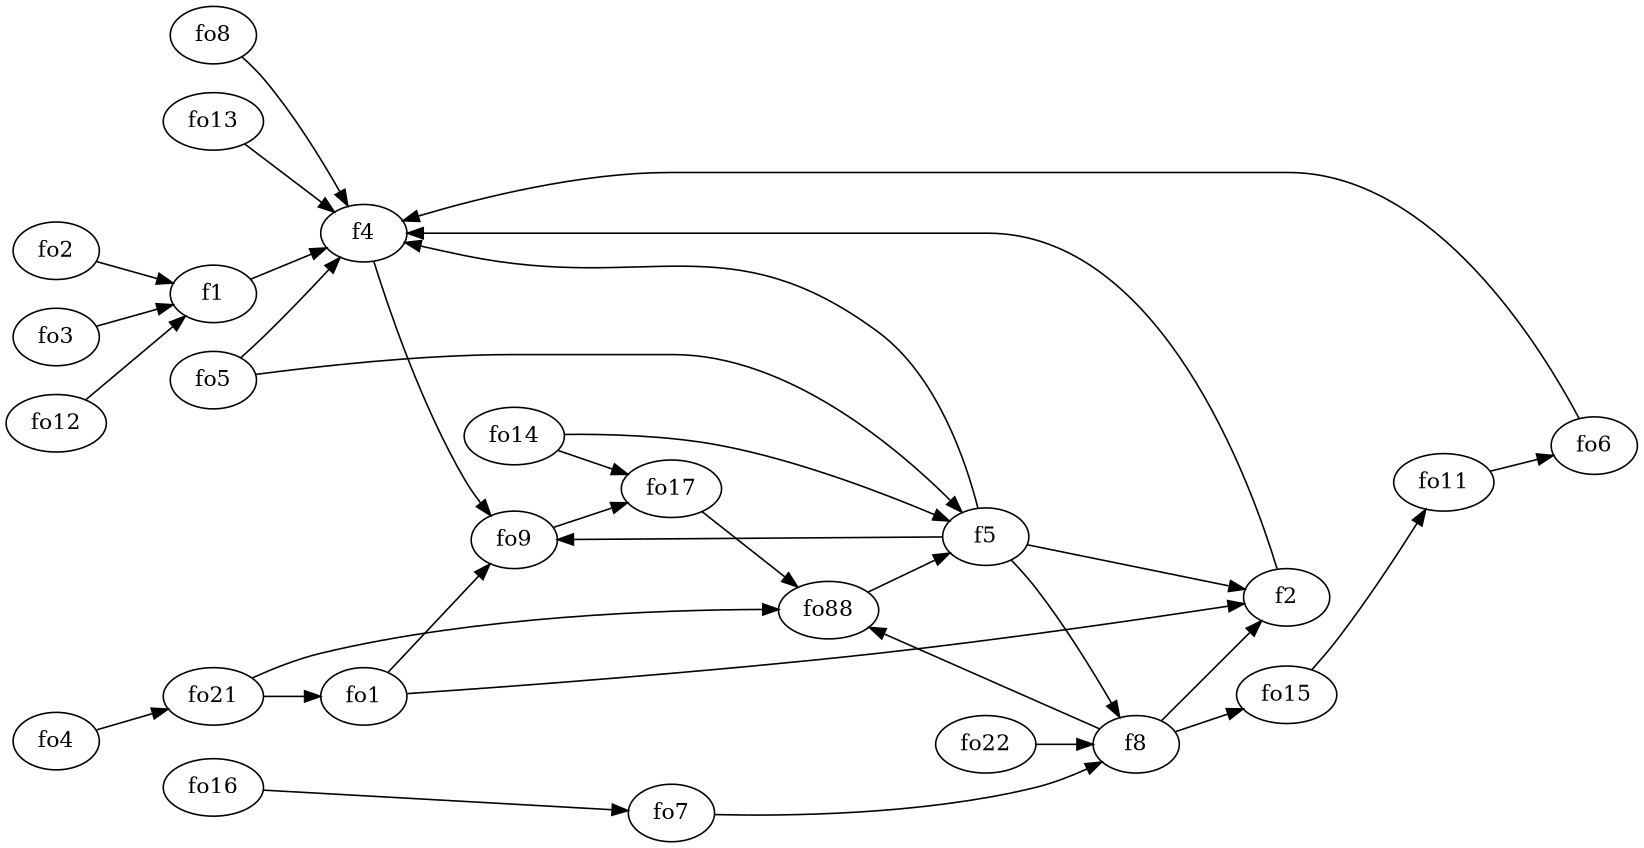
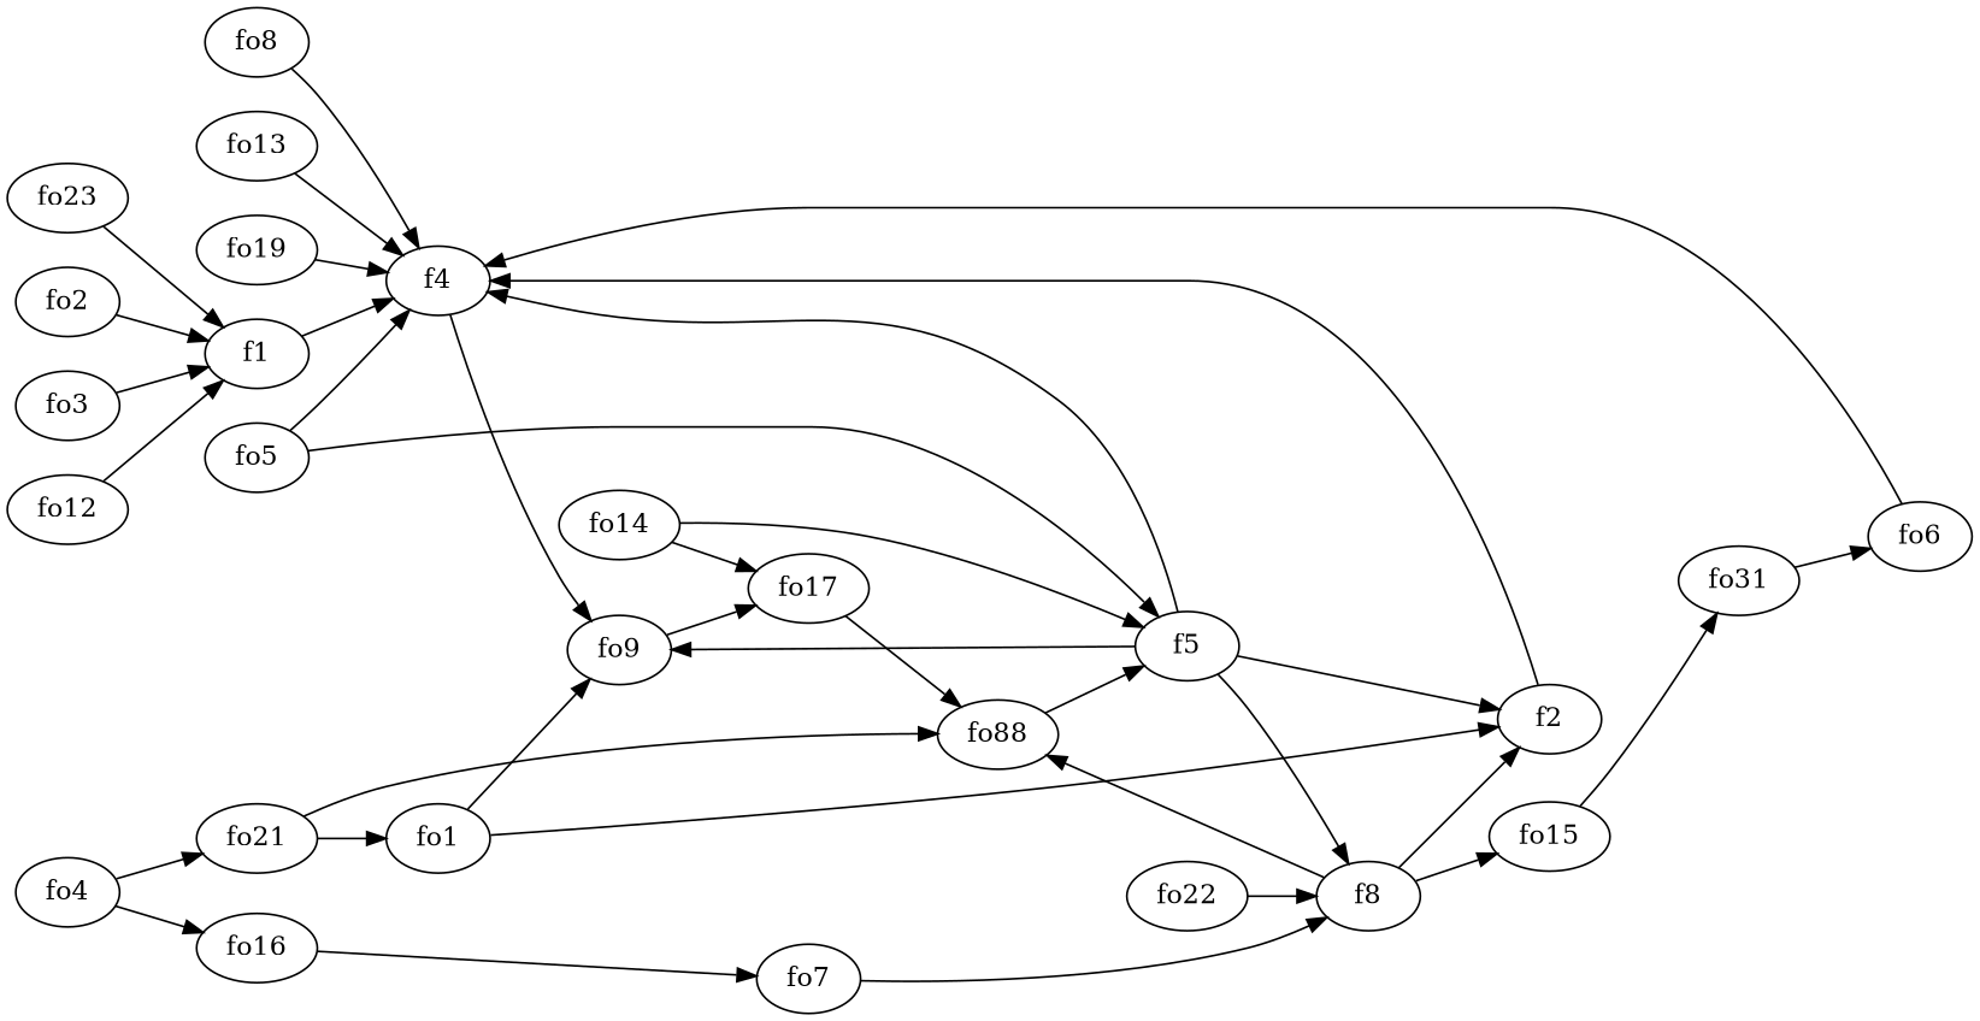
  strict digraph {
    rankdir=LR
    edge [weight=2]
    f1
    f4
    fo9
    f2
    n5 [label=f8]
    fo15
    n7 [label=fo88]
-   fo11
+   fo11 [label=fo31]
    f5
    fo17
    fo1
    fo2
    fo3
    fo4
    fo16
    fo21
    fo7
    fo5
    fo6
    fo8
    fo12
    fo13
    fo14
+   fo19
    fo22
+   fo23
    f1 -> f4
    f4 -> fo9
    fo9 -> fo17
    f2 -> f4
    n5 -> f2
    n5 -> fo15
    n5 -> n7
    fo15 -> fo11
    n7 -> f5
    fo11 -> fo6
    f5 -> f4
    f5 -> fo9
    f5 -> f2
    f5 -> n5
    fo17 -> n7
    fo1 -> fo9
    fo1 -> f2
    fo2 -> f1
    fo3 -> f1
+   fo4 -> fo16
    fo4 -> fo21
    fo16 -> fo7
    fo21 -> n7
    fo21 -> fo1
    fo7 -> n5
    fo5 -> f4
    fo5 -> f5
    fo6 -> f4
    fo8 -> f4
    fo12 -> f1
    fo13 -> f4
    fo14 -> f5
    fo14 -> fo17
+   fo19 -> f4
    fo22 -> n5
+   fo23 -> f1
  }
